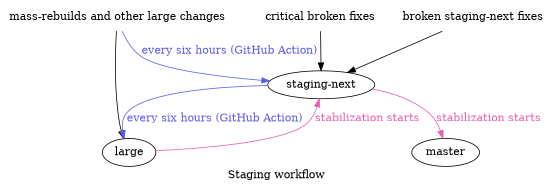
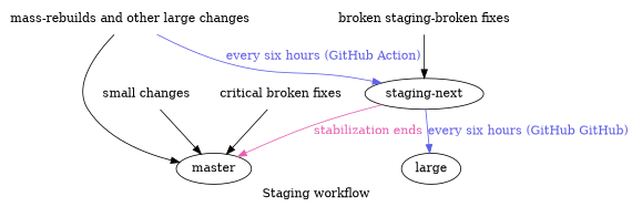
  digraph {
    label="Staging workflow"
    node [shape=none]
    master [shape=""]
+   "small changes"
    n3 [label=large shape=""]
    "mass-rebuilds and other large changes"
    "staging-next" [shape=""]
    n6 [label="critical broken fixes"]
-   "broken staging-next fixes"
-   n3 -> "staging-next" [color="#E85EB0" fontcolor="#E85EB0" label="stabilization starts"]
-   "mass-rebuilds and other large changes" -> n3
+   "broken staging-next fixes" [label="broken staging-broken fixes"]
+   "small changes" -> master
+   "mass-rebuilds and other large changes" -> master
    "mass-rebuilds and other large changes" -> "staging-next" [color="#5F5EE8" fontcolor="#5F5EE8" label="every six hours (GitHub Action)"]
-   "staging-next" -> master [color="#E85EB0" fontcolor="#E85EB0" label="stabilization starts"]
-   "staging-next" -> n3 [color="#5F5EE8" fontcolor="#5F5EE8" label="every six hours (GitHub Action)"]
-   n6 -> "staging-next"
+   "staging-next" -> master [color="#E85EB0" fontcolor="#E85EB0" label="stabilization ends"]
+   "staging-next" -> n3 [color="#5F5EE8" fontcolor="#5F5EE8" label="every six hours (GitHub GitHub)"]
+   n6 -> master
    "broken staging-next fixes" -> "staging-next"
  }
